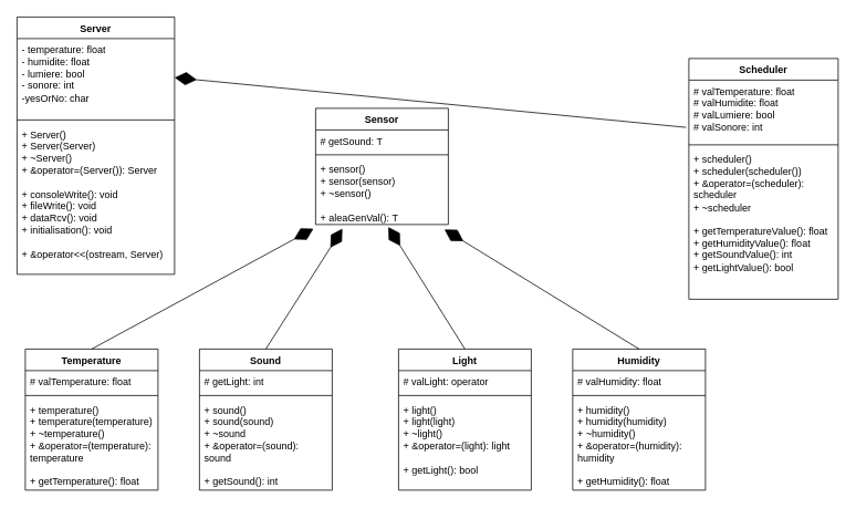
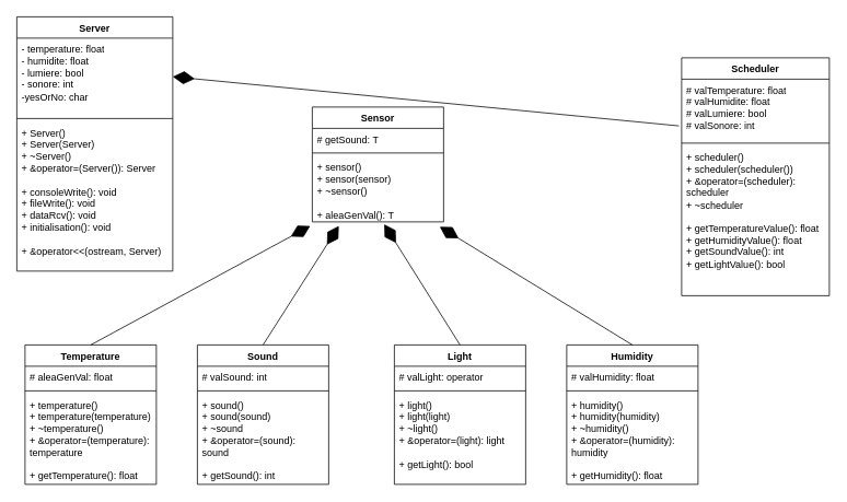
  <mxCell id="0" />
  <mxCell id="1" parent="0" />
  <mxCell id="2" value="Server" style="swimlane;fontStyle=1;align=center;verticalAlign=top;childLayout=stackLayout;horizontal=1;startSize=26;horizontalStack=0;resizeParent=1;resizeParentMax=0;resizeLast=0;collapsible=1;marginBottom=0;whiteSpace=wrap;html=1;" vertex="1" parent="1"><mxGeometry x="20" y="20" width="190" height="310" as="geometry" /></mxCell>
  <mxCell id="3" value="- temperature: float&lt;br&gt;- humidite: float&lt;br&gt;- lumiere: bool&lt;br&gt;- sonore: int&lt;br&gt;-yesOrNo: char" style="text;strokeColor=none;fillColor=none;align=left;verticalAlign=top;spacingLeft=4;spacingRight=4;overflow=hidden;rotatable=0;points=[[0,0.5],[1,0.5]];portConstraint=eastwest;whiteSpace=wrap;html=1;" vertex="1" parent="2"><mxGeometry y="26" width="190" height="94" as="geometry" /></mxCell>
  <mxCell id="4" value="" style="line;strokeWidth=1;fillColor=none;align=left;verticalAlign=middle;spacingTop=-1;spacingLeft=3;spacingRight=3;rotatable=0;labelPosition=right;points=[];portConstraint=eastwest;strokeColor=inherit;" vertex="1" parent="2"><mxGeometry y="120" width="190" height="8" as="geometry" /></mxCell>
  <mxCell id="5" value="+ Server()&lt;br&gt;+ Server(Server)&lt;br&gt;+ ~Server()&lt;br&gt;+ &amp;amp;operator=(Server()): Server&lt;br&gt;&amp;nbsp;&lt;br&gt;+ consoleWrite(): void&lt;br&gt;+ fileWrite(): void&lt;br&gt;+ dataRcv(): void&lt;br&gt;+ initialisation(): void&lt;br&gt;&lt;br&gt;+ &amp;amp;operator&amp;lt;&amp;lt;(ostream, Server)" style="text;strokeColor=none;fillColor=none;align=left;verticalAlign=top;spacingLeft=4;spacingRight=4;overflow=hidden;rotatable=0;points=[[0,0.5],[1,0.5]];portConstraint=eastwest;whiteSpace=wrap;html=1;" vertex="1" parent="2"><mxGeometry y="128" width="190" height="182" as="geometry" /></mxCell>
  <mxCell id="6" value="Scheduler" style="swimlane;fontStyle=1;align=center;verticalAlign=top;childLayout=stackLayout;horizontal=1;startSize=26;horizontalStack=0;resizeParent=1;resizeParentMax=0;resizeLast=0;collapsible=1;marginBottom=0;whiteSpace=wrap;html=1;" vertex="1" parent="1"><mxGeometry x="830" y="70" width="180" height="290" as="geometry" /></mxCell>
  <mxCell id="7" value="# valTemperature: float&lt;br&gt;# valHumidite: float&lt;br&gt;# valLumiere: bool&lt;br&gt;# valSonore: int" style="text;strokeColor=none;fillColor=none;align=left;verticalAlign=top;spacingLeft=4;spacingRight=4;overflow=hidden;rotatable=0;points=[[0,0.5],[1,0.5]];portConstraint=eastwest;whiteSpace=wrap;html=1;" vertex="1" parent="6"><mxGeometry y="26" width="180" height="74" as="geometry" /></mxCell>
  <mxCell id="8" value="" style="line;strokeWidth=1;fillColor=none;align=left;verticalAlign=middle;spacingTop=-1;spacingLeft=3;spacingRight=3;rotatable=0;labelPosition=right;points=[];portConstraint=eastwest;strokeColor=inherit;" vertex="1" parent="6"><mxGeometry y="100" width="180" height="8" as="geometry" /></mxCell>
  <mxCell id="9" value="+ scheduler()&lt;br&gt;+ scheduler(scheduler())&lt;br&gt;+ &amp;amp;operator=(scheduler): scheduler&amp;nbsp;&lt;br&gt;+ ~scheduler&lt;br&gt;&lt;br&gt;+ getTemperatureValue(): float&lt;br&gt;+ getHumidityValue(): float&lt;br&gt;+ getSoundValue(): int&lt;br&gt;+ getLightValue(): bool" style="text;strokeColor=none;fillColor=none;align=left;verticalAlign=top;spacingLeft=4;spacingRight=4;overflow=hidden;rotatable=0;points=[[0,0.5],[1,0.5]];portConstraint=eastwest;whiteSpace=wrap;html=1;" vertex="1" parent="6"><mxGeometry y="108" width="180" height="182" as="geometry" /></mxCell>
  <mxCell id="10" value="Sensor" style="swimlane;fontStyle=1;align=center;verticalAlign=top;childLayout=stackLayout;horizontal=1;startSize=26;horizontalStack=0;resizeParent=1;resizeParentMax=0;resizeLast=0;collapsible=1;marginBottom=0;whiteSpace=wrap;html=1;" vertex="1" parent="1"><mxGeometry x="380" y="130" width="160" height="140" as="geometry" /></mxCell>
  <mxCell id="11" value="# getSound: T" style="text;strokeColor=none;fillColor=none;align=left;verticalAlign=top;spacingLeft=4;spacingRight=4;overflow=hidden;rotatable=0;points=[[0,0.5],[1,0.5]];portConstraint=eastwest;whiteSpace=wrap;html=1;" vertex="1" parent="10"><mxGeometry y="26" width="160" height="26" as="geometry" /></mxCell>
  <mxCell id="12" value="" style="line;strokeWidth=1;fillColor=none;align=left;verticalAlign=middle;spacingTop=-1;spacingLeft=3;spacingRight=3;rotatable=0;labelPosition=right;points=[];portConstraint=eastwest;strokeColor=inherit;" vertex="1" parent="10"><mxGeometry y="52" width="160" height="8" as="geometry" /></mxCell>
  <mxCell id="13" value="+ sensor()&lt;br&gt;+ sensor(sensor)&lt;br&gt;+ ~sensor()&lt;br&gt;&lt;br&gt;+ aleaGenVal(): T" style="text;strokeColor=none;fillColor=none;align=left;verticalAlign=top;spacingLeft=4;spacingRight=4;overflow=hidden;rotatable=0;points=[[0,0.5],[1,0.5]];portConstraint=eastwest;whiteSpace=wrap;html=1;" vertex="1" parent="10"><mxGeometry y="60" width="160" height="80" as="geometry" /></mxCell>
  <mxCell id="14" value="Sound" style="swimlane;fontStyle=1;align=center;verticalAlign=top;childLayout=stackLayout;horizontal=1;startSize=26;horizontalStack=0;resizeParent=1;resizeParentMax=0;resizeLast=0;collapsible=1;marginBottom=0;whiteSpace=wrap;html=1;" vertex="1" parent="1"><mxGeometry x="240" y="420" width="160" height="170" as="geometry" /></mxCell>
- <mxCell id="15" value="# getLight: int" style="text;strokeColor=none;fillColor=none;align=left;verticalAlign=top;spacingLeft=4;spacingRight=4;overflow=hidden;rotatable=0;points=[[0,0.5],[1,0.5]];portConstraint=eastwest;whiteSpace=wrap;html=1;" vertex="1" parent="14"><mxGeometry y="26" width="160" height="26" as="geometry" /></mxCell>
+ <mxCell id="15" value="# valSound: int" style="text;strokeColor=none;fillColor=none;align=left;verticalAlign=top;spacingLeft=4;spacingRight=4;overflow=hidden;rotatable=0;points=[[0,0.5],[1,0.5]];portConstraint=eastwest;whiteSpace=wrap;html=1;" vertex="1" parent="14"><mxGeometry y="26" width="160" height="26" as="geometry" /></mxCell>
  <mxCell id="16" value="" style="line;strokeWidth=1;fillColor=none;align=left;verticalAlign=middle;spacingTop=-1;spacingLeft=3;spacingRight=3;rotatable=0;labelPosition=right;points=[];portConstraint=eastwest;strokeColor=inherit;" vertex="1" parent="14"><mxGeometry y="52" width="160" height="8" as="geometry" /></mxCell>
  <mxCell id="17" value="+ sound()&lt;br&gt;+ sound(sound)&lt;br&gt;+ ~sound&lt;br&gt;+ &amp;amp;operator=(sound): sound&lt;br&gt;&lt;br&gt;+ getSound(): int" style="text;strokeColor=none;fillColor=none;align=left;verticalAlign=top;spacingLeft=4;spacingRight=4;overflow=hidden;rotatable=0;points=[[0,0.5],[1,0.5]];portConstraint=eastwest;whiteSpace=wrap;html=1;" vertex="1" parent="14"><mxGeometry y="60" width="160" height="110" as="geometry" /></mxCell>
  <mxCell id="18" value="Humidity" style="swimlane;fontStyle=1;align=center;verticalAlign=top;childLayout=stackLayout;horizontal=1;startSize=26;horizontalStack=0;resizeParent=1;resizeParentMax=0;resizeLast=0;collapsible=1;marginBottom=0;whiteSpace=wrap;html=1;" vertex="1" parent="1"><mxGeometry x="690" y="420" width="160" height="170" as="geometry" /></mxCell>
  <mxCell id="19" value="# valHumidity: float" style="text;strokeColor=none;fillColor=none;align=left;verticalAlign=top;spacingLeft=4;spacingRight=4;overflow=hidden;rotatable=0;points=[[0,0.5],[1,0.5]];portConstraint=eastwest;whiteSpace=wrap;html=1;" vertex="1" parent="18"><mxGeometry y="26" width="160" height="26" as="geometry" /></mxCell>
  <mxCell id="20" value="" style="line;strokeWidth=1;fillColor=none;align=left;verticalAlign=middle;spacingTop=-1;spacingLeft=3;spacingRight=3;rotatable=0;labelPosition=right;points=[];portConstraint=eastwest;strokeColor=inherit;" vertex="1" parent="18"><mxGeometry y="52" width="160" height="8" as="geometry" /></mxCell>
  <mxCell id="21" value="+ humidity()&lt;br&gt;+ humidity(humidity)&lt;br&gt;+ ~humidity()&lt;br&gt;+ &amp;amp;operator=(humidity): humidity&lt;br&gt;&lt;br&gt;+ getHumidity(): float" style="text;strokeColor=none;fillColor=none;align=left;verticalAlign=top;spacingLeft=4;spacingRight=4;overflow=hidden;rotatable=0;points=[[0,0.5],[1,0.5]];portConstraint=eastwest;whiteSpace=wrap;html=1;" vertex="1" parent="18"><mxGeometry y="60" width="160" height="110" as="geometry" /></mxCell>
  <mxCell id="22" value="Light" style="swimlane;fontStyle=1;align=center;verticalAlign=top;childLayout=stackLayout;horizontal=1;startSize=26;horizontalStack=0;resizeParent=1;resizeParentMax=0;resizeLast=0;collapsible=1;marginBottom=0;whiteSpace=wrap;html=1;" vertex="1" parent="1"><mxGeometry x="480" y="420" width="160" height="170" as="geometry" /></mxCell>
  <mxCell id="23" value="# valLight: operator" style="text;strokeColor=none;fillColor=none;align=left;verticalAlign=top;spacingLeft=4;spacingRight=4;overflow=hidden;rotatable=0;points=[[0,0.5],[1,0.5]];portConstraint=eastwest;whiteSpace=wrap;html=1;" vertex="1" parent="22"><mxGeometry y="26" width="160" height="26" as="geometry" /></mxCell>
  <mxCell id="24" value="" style="line;strokeWidth=1;fillColor=none;align=left;verticalAlign=middle;spacingTop=-1;spacingLeft=3;spacingRight=3;rotatable=0;labelPosition=right;points=[];portConstraint=eastwest;strokeColor=inherit;" vertex="1" parent="22"><mxGeometry y="52" width="160" height="8" as="geometry" /></mxCell>
  <mxCell id="25" value="+ light()&lt;br&gt;+ light(light)&lt;br&gt;+ ~light()&lt;br&gt;+ &amp;amp;operator=(light): light&lt;br&gt;&lt;br&gt;+ getLight(): bool" style="text;strokeColor=none;fillColor=none;align=left;verticalAlign=top;spacingLeft=4;spacingRight=4;overflow=hidden;rotatable=0;points=[[0,0.5],[1,0.5]];portConstraint=eastwest;whiteSpace=wrap;html=1;" vertex="1" parent="22"><mxGeometry y="60" width="160" height="110" as="geometry" /></mxCell>
  <mxCell id="26" value="Temperature" style="swimlane;fontStyle=1;align=center;verticalAlign=top;childLayout=stackLayout;horizontal=1;startSize=26;horizontalStack=0;resizeParent=1;resizeParentMax=0;resizeLast=0;collapsible=1;marginBottom=0;whiteSpace=wrap;html=1;" vertex="1" parent="1"><mxGeometry x="30" y="420" width="160" height="170" as="geometry" /></mxCell>
- <mxCell id="27" value="# valTemperature: float" style="text;strokeColor=none;fillColor=none;align=left;verticalAlign=top;spacingLeft=4;spacingRight=4;overflow=hidden;rotatable=0;points=[[0,0.5],[1,0.5]];portConstraint=eastwest;whiteSpace=wrap;html=1;" vertex="1" parent="26"><mxGeometry y="26" width="160" height="26" as="geometry" /></mxCell>
+ <mxCell id="27" value="# aleaGenVal: float" style="text;strokeColor=none;fillColor=none;align=left;verticalAlign=top;spacingLeft=4;spacingRight=4;overflow=hidden;rotatable=0;points=[[0,0.5],[1,0.5]];portConstraint=eastwest;whiteSpace=wrap;html=1;" vertex="1" parent="26"><mxGeometry y="26" width="160" height="26" as="geometry" /></mxCell>
  <mxCell id="28" value="" style="line;strokeWidth=1;fillColor=none;align=left;verticalAlign=middle;spacingTop=-1;spacingLeft=3;spacingRight=3;rotatable=0;labelPosition=right;points=[];portConstraint=eastwest;strokeColor=inherit;" vertex="1" parent="26"><mxGeometry y="52" width="160" height="8" as="geometry" /></mxCell>
  <mxCell id="29" value="+ temperature()&lt;br&gt;+ temperature(temperature)&lt;br&gt;+ ~temperature()&lt;br&gt;+ &amp;amp;operator=(temperature): temperature&lt;br&gt;&lt;br&gt;+ getTemperature(): float" style="text;strokeColor=none;fillColor=none;align=left;verticalAlign=top;spacingLeft=4;spacingRight=4;overflow=hidden;rotatable=0;points=[[0,0.5],[1,0.5]];portConstraint=eastwest;whiteSpace=wrap;html=1;" vertex="1" parent="26"><mxGeometry y="60" width="160" height="110" as="geometry" /></mxCell>
  <mxCell id="30" value="" style="endArrow=diamondThin;endFill=1;endSize=24;html=1;rounded=0;entryX=-0.016;entryY=1.063;entryDx=0;entryDy=0;entryPerimeter=0;exitX=0.5;exitY=0;exitDx=0;exitDy=0;" edge="1" parent="1" source="26" target="13"><mxGeometry width="160" relative="1" as="geometry"><mxPoint x="340" y="390" as="sourcePoint" /><mxPoint x="500" y="390" as="targetPoint" /></mxGeometry></mxCell>
  <mxCell id="31" value="" style="endArrow=diamondThin;endFill=1;endSize=24;html=1;rounded=0;entryX=0.971;entryY=1.075;entryDx=0;entryDy=0;entryPerimeter=0;exitX=0.5;exitY=0;exitDx=0;exitDy=0;" edge="1" parent="1" source="18" target="13"><mxGeometry width="160" relative="1" as="geometry"><mxPoint x="340" y="390" as="sourcePoint" /><mxPoint x="500" y="390" as="targetPoint" /></mxGeometry></mxCell>
  <mxCell id="32" value="" style="endArrow=diamondThin;endFill=1;endSize=24;html=1;rounded=0;entryX=0.548;entryY=1.037;entryDx=0;entryDy=0;entryPerimeter=0;exitX=0.5;exitY=0;exitDx=0;exitDy=0;" edge="1" parent="1" source="22" target="13"><mxGeometry width="160" relative="1" as="geometry"><mxPoint x="340" y="390" as="sourcePoint" /><mxPoint x="500" y="390" as="targetPoint" /></mxGeometry></mxCell>
  <mxCell id="33" value="" style="endArrow=diamondThin;endFill=1;endSize=24;html=1;rounded=0;exitX=0.5;exitY=0;exitDx=0;exitDy=0;entryX=0.202;entryY=1.063;entryDx=0;entryDy=0;entryPerimeter=0;" edge="1" parent="1" source="14" target="13"><mxGeometry width="160" relative="1" as="geometry"><mxPoint x="340" y="390" as="sourcePoint" /><mxPoint x="500" y="390" as="targetPoint" /></mxGeometry></mxCell>
  <mxCell id="34" value="" style="endArrow=diamondThin;endFill=1;endSize=24;html=1;rounded=0;entryX=1;entryY=0.5;entryDx=0;entryDy=0;exitX=-0.018;exitY=0.77;exitDx=0;exitDy=0;exitPerimeter=0;" edge="1" parent="1" source="7" target="3"><mxGeometry width="160" relative="1" as="geometry"><mxPoint x="340" y="230" as="sourcePoint" /><mxPoint x="500" y="230" as="targetPoint" /></mxGeometry></mxCell>
